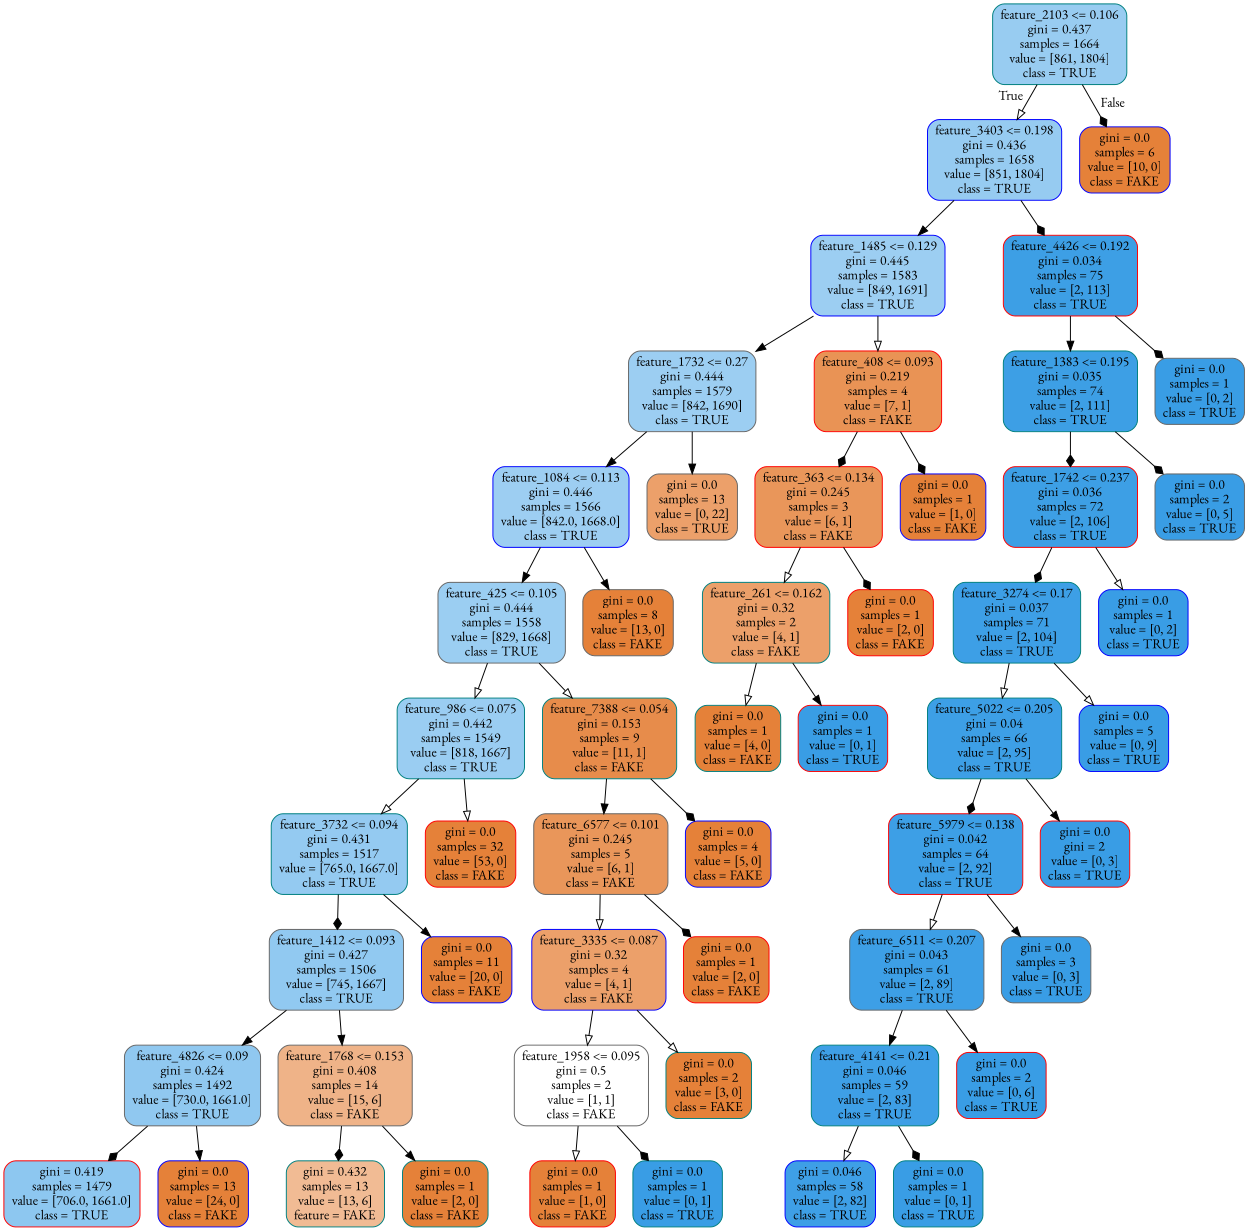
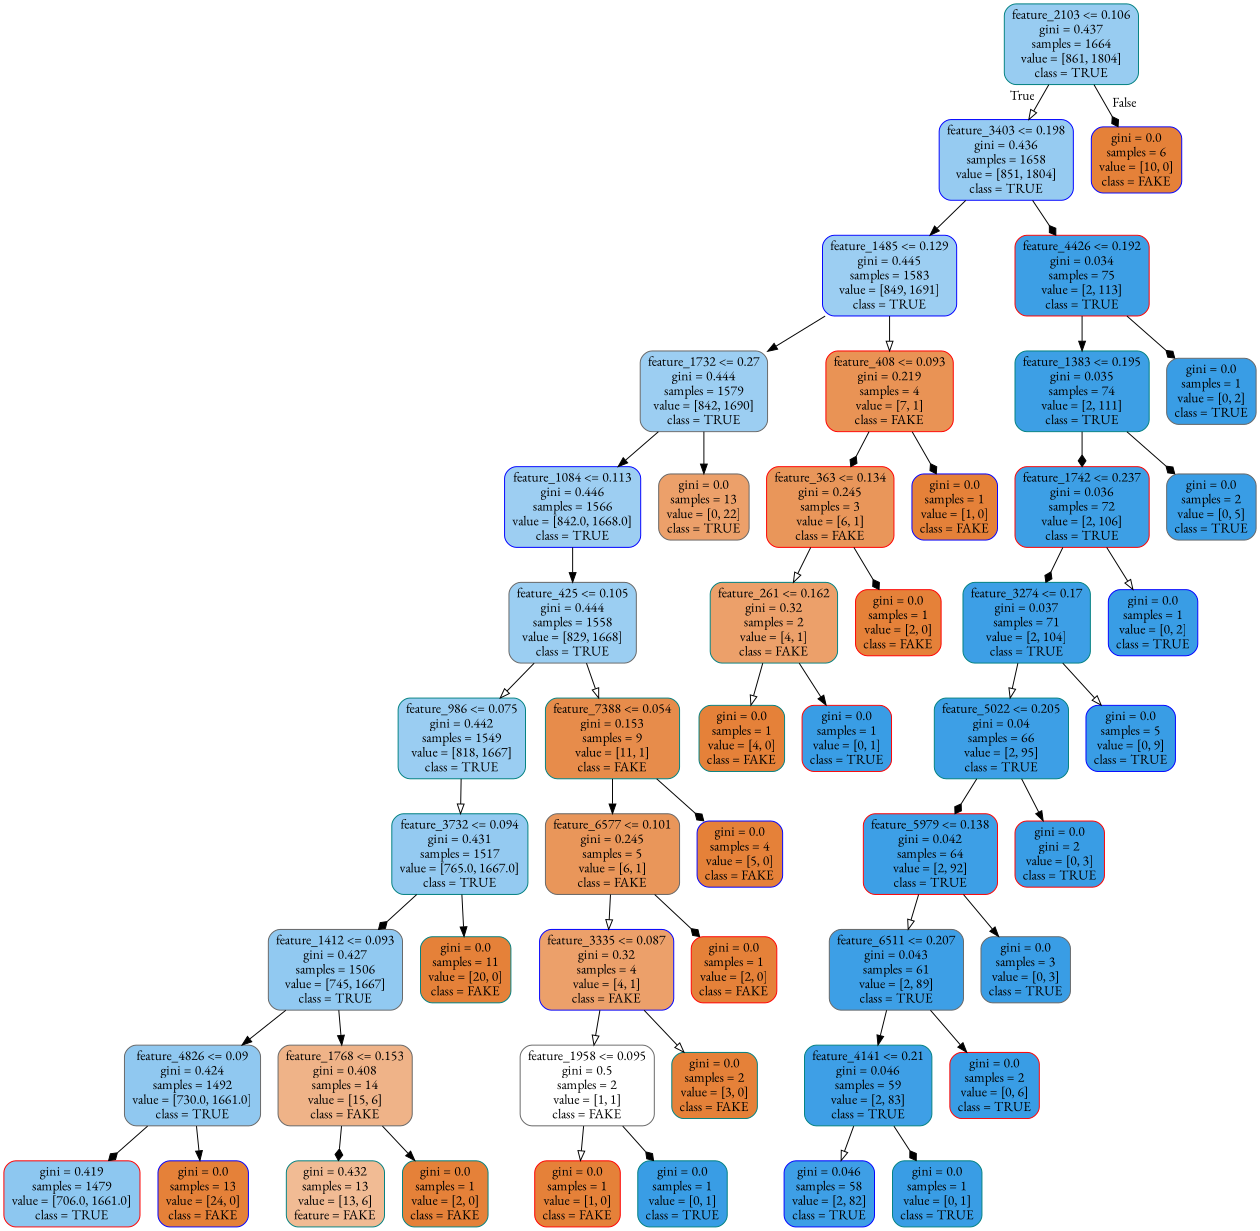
  digraph {
    fontname="EB Garamond"
    node [color=teal fillcolor="#e58139" fontname="EB Garamond" shape=box style="filled, rounded"]
    edge [arrowhead=normal fontname="EB Garamond"]
    n1 [fillcolor="#98ccf1" label="feature_2103 <= 0.106\ngini = 0.437\nsamples = 1664\nvalue = [861, 1804]\nclass = TRUE"]
    n2 [color=blue fillcolor="#96cbf1" label="feature_3403 <= 0.198\ngini = 0.436\nsamples = 1658\nvalue = [851, 1804]\nclass = TRUE"]
    n3 [color=blue label="gini = 0.0\nsamples = 6\nvalue = [10, 0]\nclass = FAKE"]
    n4 [color=blue fillcolor="#9ccef2" label="feature_1485 <= 0.129\ngini = 0.445\nsamples = 1583\nvalue = [849, 1691]\nclass = TRUE"]
    n5 [color=red fillcolor="#3d9fe5" label="feature_4426 <= 0.192\ngini = 0.034\nsamples = 75\nvalue = [2, 113]\nclass = TRUE"]
    n6 [color=gray40 fillcolor="#9ccef2" label="feature_1732 <= 0.27\ngini = 0.444\nsamples = 1579\nvalue = [842, 1690]\nclass = TRUE"]
    n7 [color=red fillcolor="#e99355" label="feature_408 <= 0.093\ngini = 0.219\nsamples = 4\nvalue = [7, 1]\nclass = FAKE"]
    n8 [fillcolor="#3d9fe5" label="feature_1383 <= 0.195\ngini = 0.035\nsamples = 74\nvalue = [2, 111]\nclass = TRUE"]
    n9 [color=gray40 fillcolor="#399de5" label="gini = 0.0\nsamples = 1\nvalue = [0, 2]\nclass = TRUE"]
    n10 [color=blue fillcolor="#9dcef2" label="feature_1084 <= 0.113\ngini = 0.446\nsamples = 1566\nvalue = [842.0, 1668.0]\nclass = TRUE"]
    n11 [color=gray40 fillcolor="#eca06a" label="gini = 0.0\nsamples = 13\nvalue = [0, 22]\nclass = TRUE"]
    n12 [color=red fillcolor="#e9965a" label="feature_363 <= 0.134\ngini = 0.245\nsamples = 3\nvalue = [6, 1]\nclass = FAKE"]
    n13 [color=blue label="gini = 0.0\nsamples = 1\nvalue = [1, 0]\nclass = FAKE"]
    n14 [color=gray40 fillcolor="#9bcef2" label="feature_425 <= 0.105\ngini = 0.444\nsamples = 1558\nvalue = [829, 1668]\nclass = TRUE"]
-   n15 [color=gray40 label="gini = 0.0\nsamples = 8\nvalue = [13, 0]\nclass = FAKE"]
    n16 [fillcolor="#9acdf2" label="feature_986 <= 0.075\ngini = 0.442\nsamples = 1549\nvalue = [818, 1667]\nclass = TRUE"]
    n17 [fillcolor="#e78c4b" label="feature_7388 <= 0.054\ngini = 0.153\nsamples = 9\nvalue = [11, 1]\nclass = FAKE"]
    n18 [fillcolor="#94caf1" label="feature_3732 <= 0.094\ngini = 0.431\nsamples = 1517\nvalue = [765.0, 1667.0]\nclass = TRUE"]
-   n19 [color=red label="gini = 0.0\nsamples = 32\nvalue = [53, 0]\nclass = FAKE"]
    n20 [color=gray40 fillcolor="#e9965a" label="feature_6577 <= 0.101\ngini = 0.245\nsamples = 5\nvalue = [6, 1]\nclass = FAKE"]
    n21 [color=blue label="gini = 0.0\nsamples = 4\nvalue = [5, 0]\nclass = FAKE"]
    n22 [color=gray40 fillcolor="#91c9f1" label="feature_1412 <= 0.093\ngini = 0.427\nsamples = 1506\nvalue = [745, 1667]\nclass = TRUE"]
-   n23 [color=blue label="gini = 0.0\nsamples = 11\nvalue = [20, 0]\nclass = FAKE"]
+   n23 [label="gini = 0.0\nsamples = 11\nvalue = [20, 0]\nclass = FAKE"]
    n24 [color=gray40 fillcolor="#90c8f0" label="feature_4826 <= 0.09\ngini = 0.424\nsamples = 1492\nvalue = [730.0, 1661.0]\nclass = TRUE"]
    n25 [color=gray40 fillcolor="#efb388" label="feature_1768 <= 0.153\ngini = 0.408\nsamples = 14\nvalue = [15, 6]\nclass = FAKE"]
    n26 [color=red fillcolor="#8dc7f0" label="gini = 0.419\nsamples = 1479\nvalue = [706.0, 1661.0]\nclass = TRUE"]
    n27 [color=blue label="gini = 0.0\nsamples = 13\nvalue = [24, 0]\nclass = FAKE"]
    n28 [fillcolor="#f1bb94" label="gini = 0.432\nsamples = 13\nvalue = [13, 6]\nfeature = FAKE"]
    n29 [label="gini = 0.0\nsamples = 1\nvalue = [2, 0]\nclass = FAKE"]
    n30 [color=blue fillcolor="#eca06a" label="feature_3335 <= 0.087\ngini = 0.32\nsamples = 4\nvalue = [4, 1]\nclass = FAKE"]
    n31 [color=red label="gini = 0.0\nsamples = 1\nvalue = [2, 0]\nclass = FAKE"]
    n32 [color=gray40 fillcolor="#ffffff" label="feature_1958 <= 0.095\ngini = 0.5\nsamples = 2\nvalue = [1, 1]\nclass = FAKE"]
    n33 [label="gini = 0.0\nsamples = 2\nvalue = [3, 0]\nclass = FAKE"]
    n34 [color=red label="gini = 0.0\nsamples = 1\nvalue = [1, 0]\nclass = FAKE"]
    n35 [fillcolor="#399de5" label="gini = 0.0\nsamples = 1\nvalue = [0, 1]\nclass = TRUE"]
    n36 [fillcolor="#eca06a" label="feature_261 <= 0.162\ngini = 0.32\nsamples = 2\nvalue = [4, 1]\nclass = FAKE"]
    n37 [color=red label="gini = 0.0\nsamples = 1\nvalue = [2, 0]\nclass = FAKE"]
    n38 [label="gini = 0.0\nsamples = 1\nvalue = [4, 0]\nclass = FAKE"]
    n39 [color=red fillcolor="#399de5" label="gini = 0.0\nsamples = 1\nvalue = [0, 1]\nclass = TRUE"]
    n40 [color=red fillcolor="#3d9fe5" label="feature_1742 <= 0.237\ngini = 0.036\nsamples = 72\nvalue = [2, 106]\nclass = TRUE"]
    n41 [color=gray40 fillcolor="#399de5" label="gini = 0.0\nsamples = 2\nvalue = [0, 5]\nclass = TRUE"]
    n42 [fillcolor="#3d9fe6" label="feature_3274 <= 0.17\ngini = 0.037\nsamples = 71\nvalue = [2, 104]\nclass = TRUE"]
    n43 [color=blue fillcolor="#399de5" label="gini = 0.0\nsamples = 1\nvalue = [0, 2]\nclass = TRUE"]
    n44 [fillcolor="#3d9fe6" label="feature_5022 <= 0.205\ngini = 0.04\nsamples = 66\nvalue = [2, 95]\nclass = TRUE"]
    n45 [color=blue fillcolor="#399de5" label="gini = 0.0\nsamples = 5\nvalue = [0, 9]\nclass = TRUE"]
    n46 [color=red fillcolor="#3d9fe6" label="feature_5979 <= 0.138\ngini = 0.042\nsamples = 64\nvalue = [2, 92]\nclass = TRUE"]
    n47 [color=red fillcolor="#399de5" label="gini = 0.0\ngini = 2\nvalue = [0, 3]\nclass = TRUE"]
    n48 [color=gray40 fillcolor="#3d9fe6" label="feature_6511 <= 0.207\ngini = 0.043\nsamples = 61\nvalue = [2, 89]\nclass = TRUE"]
    n49 [color=gray40 fillcolor="#399de5" label="gini = 0.0\nsamples = 3\nvalue = [0, 3]\nclass = TRUE"]
    n50 [fillcolor="#3e9fe6" label="feature_4141 <= 0.21\ngini = 0.046\nsamples = 59\nvalue = [2, 83]\nclass = TRUE"]
    n51 [color=red fillcolor="#399de5" label="gini = 0.0\nsamples = 2\nvalue = [0, 6]\nclass = TRUE"]
    n52 [color=blue fillcolor="#3e9fe6" label="gini = 0.046\nsamples = 58\nvalue = [2, 82]\nclass = TRUE"]
    n53 [fillcolor="#399de5" label="gini = 0.0\nsamples = 1\nvalue = [0, 1]\nclass = TRUE"]
    n1 -> n2 [arrowhead=onormal headlabel=True labelangle=45 labeldistance=2.5]
    n1 -> n3 [arrowhead=diamond headlabel=False labelangle=-45 labeldistance=2.5]
    n2 -> n4
    n2 -> n5 [arrowhead=diamond]
    n4 -> n6
    n4 -> n7 [arrowhead=onormal]
    n5 -> n8
    n5 -> n9 [arrowhead=diamond]
    n6 -> n10
    n6 -> n11
    n7 -> n12 [arrowhead=diamond]
    n7 -> n13 [arrowhead=diamond]
    n8 -> n40 [arrowhead=diamond]
    n8 -> n41 [arrowhead=diamond]
    n10 -> n14
-   n10 -> n15
    n12 -> n36 [arrowhead=onormal]
    n12 -> n37 [arrowhead=diamond]
    n14 -> n16 [arrowhead=onormal]
    n14 -> n17 [arrowhead=onormal]
    n16 -> n18 [arrowhead=onormal]
-   n16 -> n19 [arrowhead=onormal]
    n17 -> n20
    n17 -> n21 [arrowhead=diamond]
    n18 -> n22 [arrowhead=diamond]
    n18 -> n23
    n20 -> n30 [arrowhead=onormal]
    n20 -> n31 [arrowhead=diamond]
    n22 -> n24
    n22 -> n25
    n24 -> n26 [arrowhead=diamond]
    n24 -> n27
    n25 -> n28 [arrowhead=diamond]
    n25 -> n29
    n30 -> n32 [arrowhead=onormal]
    n30 -> n33 [arrowhead=onormal]
    n32 -> n34 [arrowhead=onormal]
    n32 -> n35 [arrowhead=diamond]
    n36 -> n38 [arrowhead=onormal]
    n36 -> n39
    n40 -> n42 [arrowhead=diamond]
    n40 -> n43 [arrowhead=onormal]
    n42 -> n44 [arrowhead=onormal]
    n42 -> n45 [arrowhead=onormal]
    n44 -> n46 [arrowhead=diamond]
    n44 -> n47
    n46 -> n48 [arrowhead=onormal]
    n46 -> n49
    n48 -> n50
    n48 -> n51
    n50 -> n52 [arrowhead=onormal]
    n50 -> n53 [arrowhead=diamond]
  }
